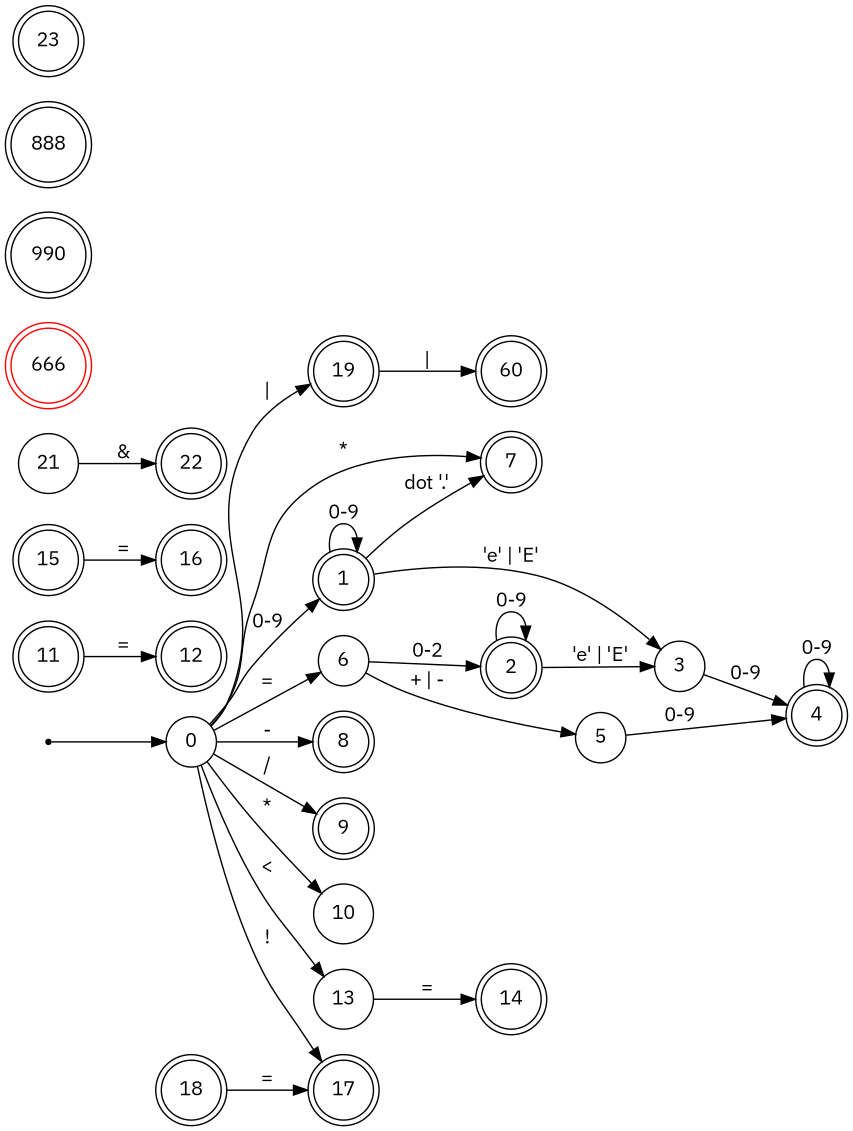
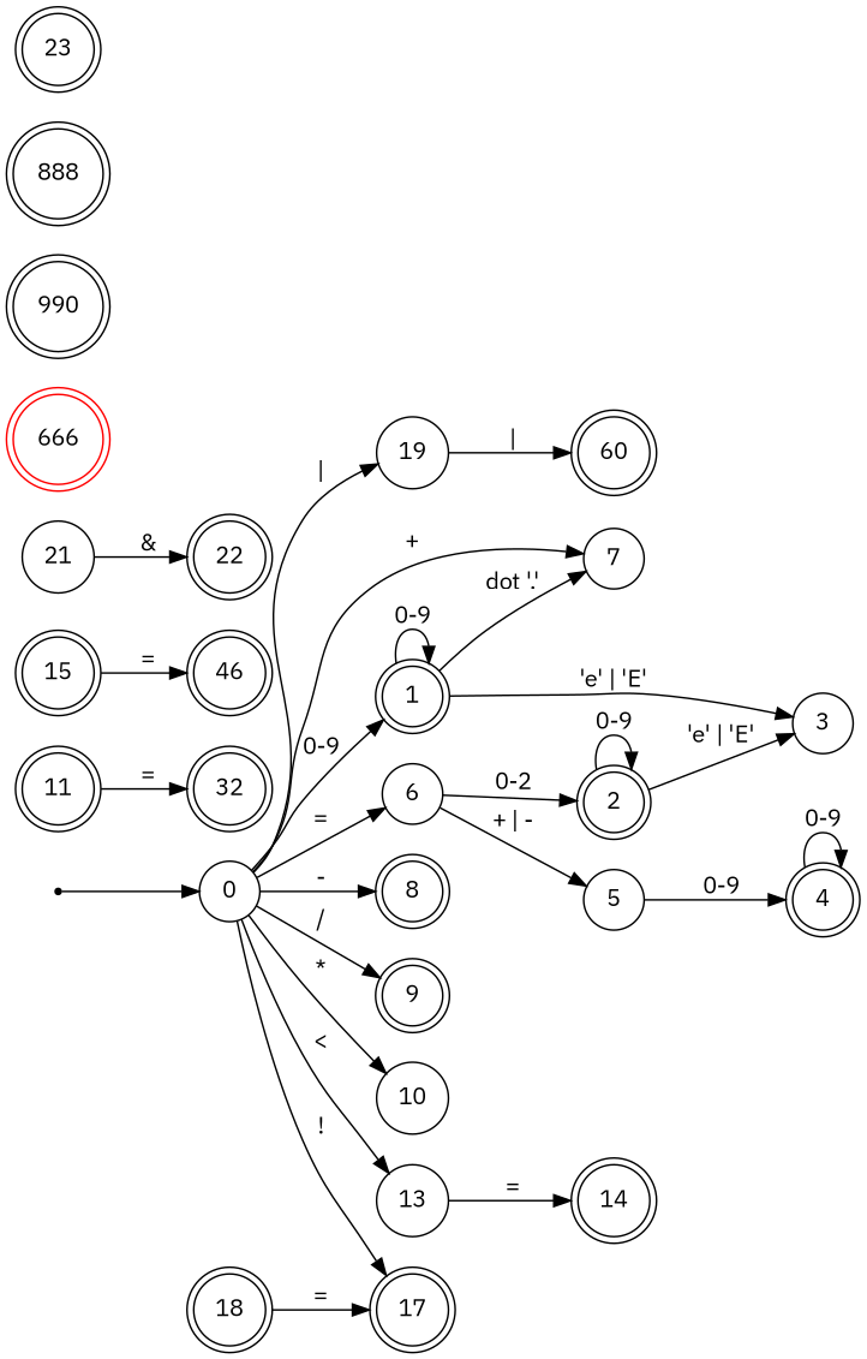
  digraph {
    fontname="IBM Plex Sans"
    rankdir=LR
    splines=true
    node [fontname="IBM Plex Sans" shape=doublecircle color=black]
    edge [fontname="IBM Plex Sans"]
    start [shape=point color=""]
    n2 [label=0 shape=circle color=""]
    n3 [label=1]
    n4 [label=6 shape=circle]
-   n5 [label=7]
+   n5 [label=7 shape=circle]
    n6 [label=8]
    n7 [label=9]
    n8 [label=10 shape=circle]
    n9 [label=13 shape=circle]
    n10 [label=17]
-   n11 [label=19]
+   n11 [label=19 shape=circle]
    n12 [label=3 shape=circle]
    n13 [label=2]
    n14 [label=5 shape=circle]
    n15 [label=11]
-   n16 [label=12]
+   n16 [label=32]
    n17 [label=14]
    n18 [label=15]
-   n19 [label=16]
+   n19 [label=46]
    n20 [label=60]
    n21 [label=21 shape=circle]
    n22 [label=22]
    n23 [color=red label=666]
    n24 [label=990]
    n25 [label=888]
    n26 [label=4]
    n27 [label=18]
    n28 [label=23]
    start -> n2
    n2 -> n3 [label="0-9"]
    n2 -> n4 [label="="]
-   n2 -> n5 [label="*"]
+   n2 -> n5 [label="+"]
    n2 -> n6 [label="-"]
    n2 -> n7 [label="/"]
    n2 -> n8 [label="*"]
    n2 -> n9 [label="<"]
    n2 -> n10 [label="!"]
    n2 -> n11 [label="|"]
    n3 -> n3 [label="0-9"]
    n3 -> n5 [label="dot '.'"]
    n3 -> n12 [label="'e' | 'E'"]
    n4 -> n13 [label="0-2"]
    n4 -> n14 [label="+ | -"]
    n9 -> n17 [label="="]
    n11 -> n20 [label="|"]
-   n12 -> n26 [label="0-9"]
    n13 -> n12 [label="'e' | 'E'"]
    n13 -> n13 [label="0-9"]
    n14 -> n26 [label="0-9"]
    n15 -> n16 [label="="]
    n18 -> n19 [label="="]
    n21 -> n22 [label="&"]
    n26 -> n26 [label="0-9"]
    n27 -> n10 [label="="]
  }
